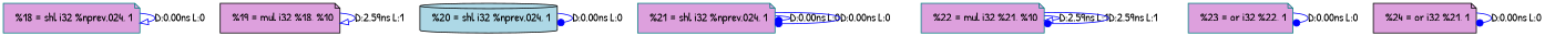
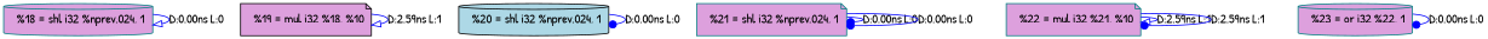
  digraph {
    fontname="Patrick Hand"
    node [color=teal fillcolor=plum fontname="Patrick Hand" shape=note style=filled]
    edge [arrowhead=dot color=blue fontname="Patrick Hand"]
-   n1 [label="  %18 = shl i32 %nprev.024, 1"]
+   n1 [label="  %18 = shl i32 %nprev.024, 1" shape=cylinder]
    n2 [color=black label="  %19 = mul i32 %18, %10"]
    n3 [color=black fillcolor=lightblue label="  %20 = shl i32 %nprev.024, 1" shape=cylinder]
    n4 [label="  %21 = shl i32 %nprev.024, 1"]
    n5 [label="  %22 = mul i32 %21, %10"]
-   n6 [label="  %23 = or i32 %22, 1"]
-   n7 [color=black label="  %24 = or i32 %21, 1"]
+   n6 [label="  %23 = or i32 %22, 1" shape=cylinder]
    n1 -> n1 [arrowhead=onormal label="D:0.00ns L:0"]
    n2 -> n2 [arrowhead=onormal label="D:2.59ns L:1"]
    n3 -> n3 [label="D:0.00ns L:0"]
    n4 -> n4 [label="D:0.00ns L:0"]
    n4 -> n4 [label="D:0.00ns L:0"]
    n5 -> n5 [arrowhead=onormal label="D:2.59ns L:1"]
    n5 -> n5 [label="D:2.59ns L:1"]
    n6 -> n6 [label="D:0.00ns L:0"]
-   n7 -> n7 [label="D:0.00ns L:0"]
  }
